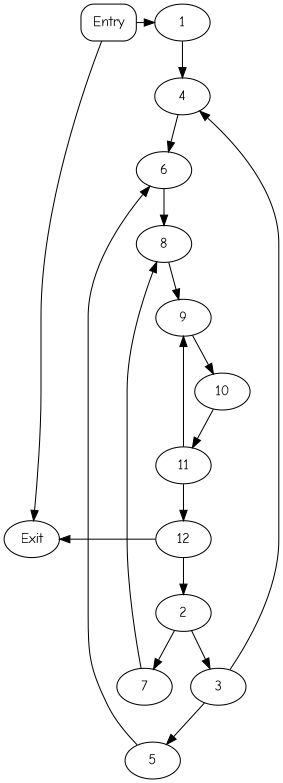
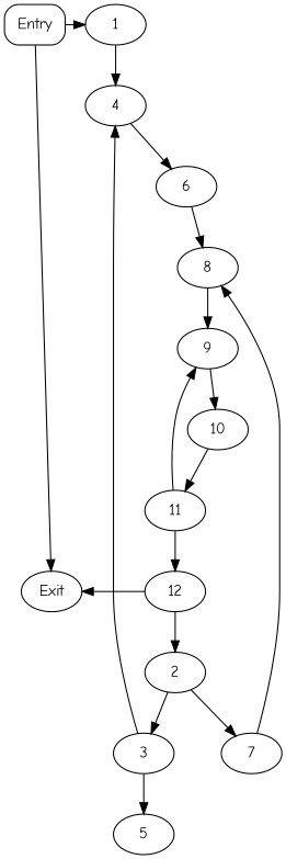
  digraph {
    fontname="Comic Neue"
    node [fontname="Comic Neue"]
    edge [fontname="Comic Neue"]
    Entry [shape=box style=rounded]
    Exit [shape=ellipse style=rounded]
    1
    12
    4
    2
    7
    3
    8
    5
    9
    10
    11
    6
    subgraph sub_1 {
      Entry
      Exit
    }
    subgraph sub_2 {
      rank=same
      Entry
      1
    }
    subgraph sub_3 {
      rank=same
      Exit
      12
    }
    Entry -> Exit [constraint=false]
    Entry -> 1
    Exit -> 12 [dir=back]
    1 -> 4
    12 -> 2
    4 -> 6
    2 -> 7
    2 -> 3
    7 -> 8
    3 -> 4
    3 -> 5
    8 -> 9
-   5 -> 6
    9 -> 10
    10 -> 11
    11 -> 12
    11 -> 9
    6 -> 8
  }
